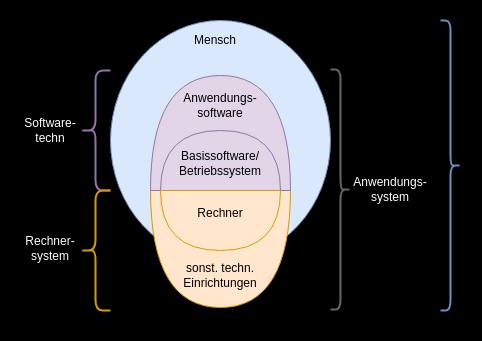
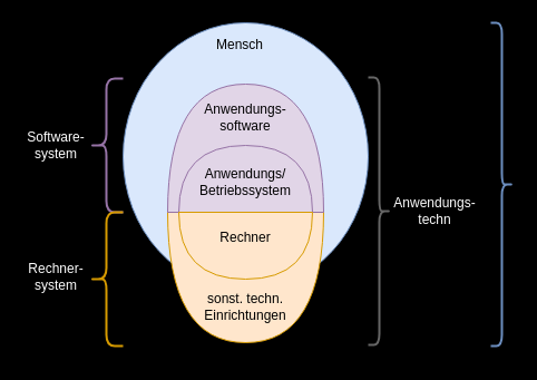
  <mxCell id="0" />
  <mxCell id="1" parent="0" />
  <mxCell id="2" value="" style="ellipse;whiteSpace=wrap;html=1;fillColor=#dae8fc;strokeColor=#6c8ebf;strokeWidth=1;" parent="1" vertex="1"><mxGeometry x="110" y="20" width="220" height="240" as="geometry" /></mxCell>
  <mxCell id="3" value="" style="shape=or;whiteSpace=wrap;html=1;rotation=90;fillColor=#ffe6cc;strokeColor=#d79b00;" parent="1" vertex="1"><mxGeometry x="161.25" y="178.25" width="117.5" height="140" as="geometry" /></mxCell>
  <mxCell id="4" value="" style="shape=or;whiteSpace=wrap;html=1;rotation=-90;fillColor=#e1d5e7;strokeColor=#9673a6;strokeWidth=1;" parent="1" vertex="1"><mxGeometry x="162.5" y="62.5" width="115" height="140" as="geometry" /></mxCell>
  <mxCell id="5" value="Mensch" style="text;html=1;strokeColor=none;fillColor=none;align=center;verticalAlign=middle;whiteSpace=wrap;rounded=0;" parent="1" vertex="1"><mxGeometry x="190" y="27.5" width="50" height="25" as="geometry" /></mxCell>
  <mxCell id="6" value="Anwendungs-software" style="text;html=1;strokeColor=none;fillColor=none;align=center;verticalAlign=middle;whiteSpace=wrap;rounded=0;" parent="1" vertex="1"><mxGeometry x="180" y="90" width="80" height="30" as="geometry" /></mxCell>
  <mxCell id="7" value="sonst. techn. Einrichtungen" style="text;html=1;strokeColor=none;fillColor=none;align=center;verticalAlign=middle;whiteSpace=wrap;rounded=0;" parent="1" vertex="1"><mxGeometry x="180" y="260" width="80" height="30" as="geometry" /></mxCell>
  <mxCell id="8" value="" style="shape=curlyBracket;whiteSpace=wrap;html=1;rounded=1;rotation=0;fillColor=#e1d5e7;strokeColor=#9673a6;strokeWidth=2;" parent="1" vertex="1"><mxGeometry x="80" y="70" width="30" height="120" as="geometry" /></mxCell>
  <mxCell id="9" value="" style="shape=curlyBracket;whiteSpace=wrap;html=1;rounded=1;rotation=0;size=0.5;fillColor=#ffe6cc;strokeColor=#d79b00;strokeWidth=2;" parent="1" vertex="1"><mxGeometry x="80" y="190" width="30" height="120" as="geometry" /></mxCell>
  <mxCell id="10" value="" style="shape=or;whiteSpace=wrap;html=1;rotation=-90;fillColor=#e1d5e7;strokeColor=#9673a6;strokeWidth=1;" parent="1" vertex="1"><mxGeometry x="190" y="100" width="60" height="120" as="geometry" /></mxCell>
  <mxCell id="11" value="" style="shape=or;whiteSpace=wrap;html=1;rotation=90;fillColor=#ffe6cc;strokeColor=#d79b00;" parent="1" vertex="1"><mxGeometry x="190" y="160" width="60" height="120" as="geometry" /></mxCell>
- <mxCell id="12" value="Basissoftware/&lt;br&gt;Betriebssystem" style="text;html=1;strokeColor=none;fillColor=none;align=center;verticalAlign=middle;whiteSpace=wrap;rounded=0;" parent="1" vertex="1"><mxGeometry x="175" y="148.25" width="90" height="30" as="geometry" /></mxCell>
+ <mxCell id="12" value="Anwendungs/&lt;br&gt;Betriebssystem" style="text;html=1;strokeColor=none;fillColor=none;align=center;verticalAlign=middle;whiteSpace=wrap;rounded=0;" parent="1" vertex="1"><mxGeometry x="175" y="148.25" width="90" height="30" as="geometry" /></mxCell>
  <mxCell id="13" value="Rechner" style="text;html=1;strokeColor=none;fillColor=none;align=center;verticalAlign=middle;whiteSpace=wrap;rounded=0;" parent="1" vertex="1"><mxGeometry x="195" y="202.5" width="50" height="20" as="geometry" /></mxCell>
- <mxCell id="14" value="Software-&lt;br&gt;techn" style="text;html=1;strokeColor=none;fillColor=none;align=center;verticalAlign=middle;whiteSpace=wrap;rounded=0;fontColor=#FFFFFF;" parent="1" vertex="1"><mxGeometry x="20" y="115" width="60" height="30" as="geometry" /></mxCell>
+ <mxCell id="14" value="Software-&lt;br&gt;system" style="text;html=1;strokeColor=none;fillColor=none;align=center;verticalAlign=middle;whiteSpace=wrap;rounded=0;fontColor=#FFFFFF;" parent="1" vertex="1"><mxGeometry x="20" y="115" width="60" height="30" as="geometry" /></mxCell>
  <mxCell id="15" value="Rechner-&lt;br&gt;system" style="text;html=1;strokeColor=none;fillColor=none;align=center;verticalAlign=middle;whiteSpace=wrap;rounded=0;fontColor=#FFFFFF;" parent="1" vertex="1"><mxGeometry x="20" y="232.25" width="60" height="32" as="geometry" /></mxCell>
  <mxCell id="16" value="" style="shape=curlyBracket;whiteSpace=wrap;html=1;rounded=1;rotation=-180;strokeWidth=2;fillColor=#f5f5f5;strokeColor=#666666;fontColor=#333333;" parent="1" vertex="1"><mxGeometry x="330" y="69" width="20" height="240" as="geometry" /></mxCell>
- <mxCell id="17" value="Anwendungs-&lt;br&gt;system" style="text;html=1;strokeColor=none;fillColor=none;align=center;verticalAlign=middle;whiteSpace=wrap;rounded=0;fontColor=#FFFFFF;" parent="1" vertex="1"><mxGeometry x="350" y="175.5" width="80" height="27" as="geometry" /></mxCell>
+ <mxCell id="17" value="Anwendungs-&lt;br&gt;techn" style="text;html=1;strokeColor=none;fillColor=none;align=center;verticalAlign=middle;whiteSpace=wrap;rounded=0;fontColor=#FFFFFF;" parent="1" vertex="1"><mxGeometry x="350" y="175.5" width="80" height="27" as="geometry" /></mxCell>
  <mxCell id="18" value="" style="shape=curlyBracket;whiteSpace=wrap;html=1;rounded=1;strokeWidth=2;rotation=-180;fillColor=#dae8fc;strokeColor=#6c8ebf;" parent="1" vertex="1"><mxGeometry x="440" y="20" width="20" height="290" as="geometry" /></mxCell>
